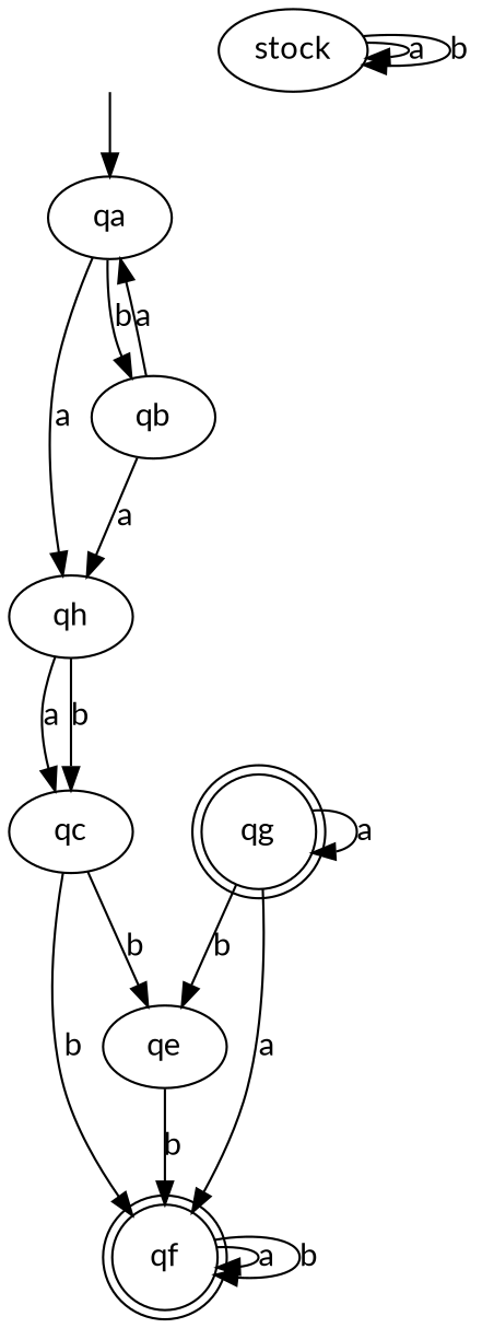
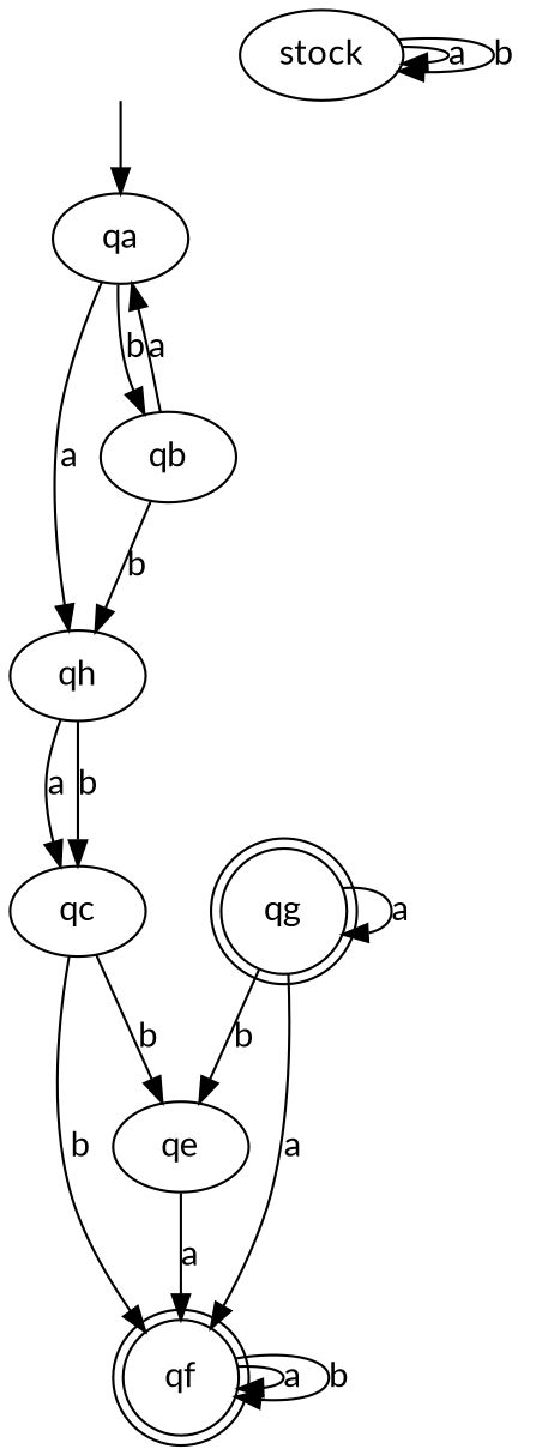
  digraph {
    fontname=Lato
    node [fontname=Lato]
    edge [fontname=Lato]
    start [style=invis]
    qa
    qh
    qb
    qc
    qe
    qf [shape=doublecircle]
    qg [shape=doublecircle]
    stock
    start -> qa
    qa -> qh [label=a]
    qa -> qb [label=b]
    qh -> qc [label=a]
    qh -> qc [label=b]
    qb -> qa [label=a]
-   qb -> qh [label=a]
+   qb -> qh [label=b]
    qc -> qe [label=b]
    qc -> qf [label=b]
-   qe -> qf [label=b]
+   qe -> qf [label=a]
    qf -> qf [label=a]
    qf -> qf [label=b]
    qg -> qe [label=b]
    qg -> qf [label=a]
    qg -> qg [label=a]
    stock -> stock [label=a]
    stock -> stock [label=b]
  }
